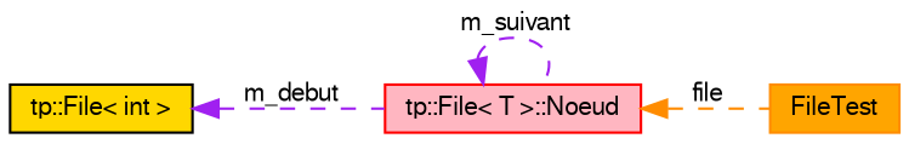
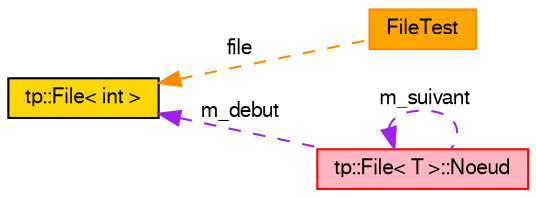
  digraph {
    rankdir=LR
    node [fontname=FreeSans fontsize=10 shape=record style=filled]
    edge [color=purple dir=back fontname=FreeSans fontsize=10 labelfontname=FreeSans labelfontsize=10 style=dashed]
    n1 [color=darkorange fillcolor=orange fontcolor=black height=0.2 label=FileTest width=0.4]
    n2 [color=black fillcolor=gold height=0.2 label="tp::File\< int \>" width=0.4]
    n3 [color=red fillcolor=lightpink height=0.2 label="tp::File\< T \>::Noeud" width=0.4]
-   n3 -> n1 [color=darkorange label=" file"]
+   n2 -> n1 [color=darkorange label=" file"]
    n2 -> n3 [label=" m_debut"]
    n3 -> n3 [label=" m_suivant"]
  }
